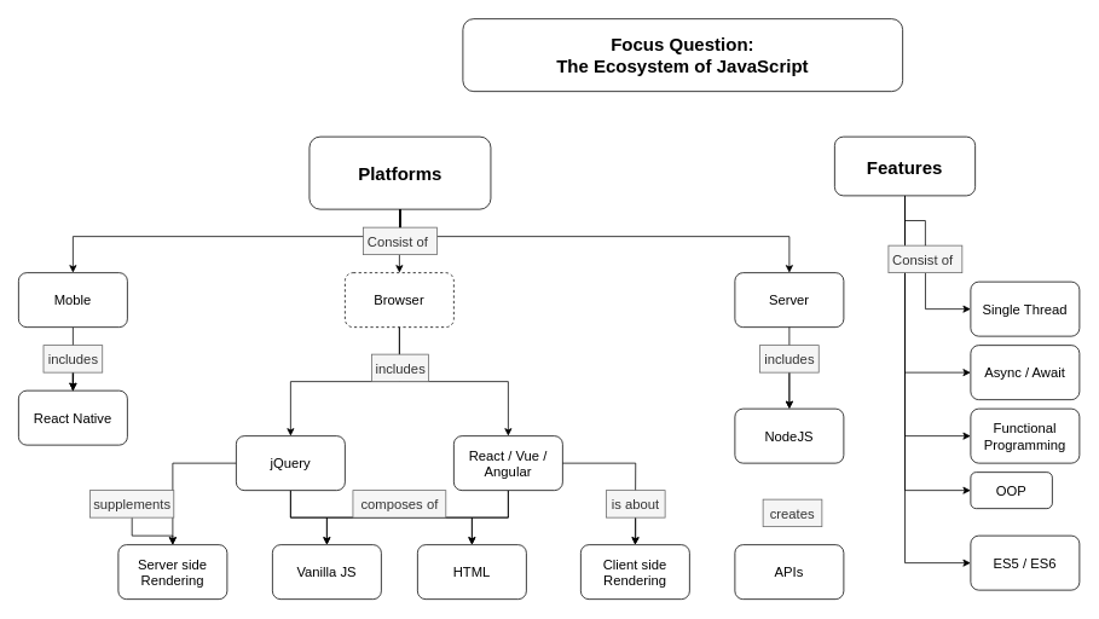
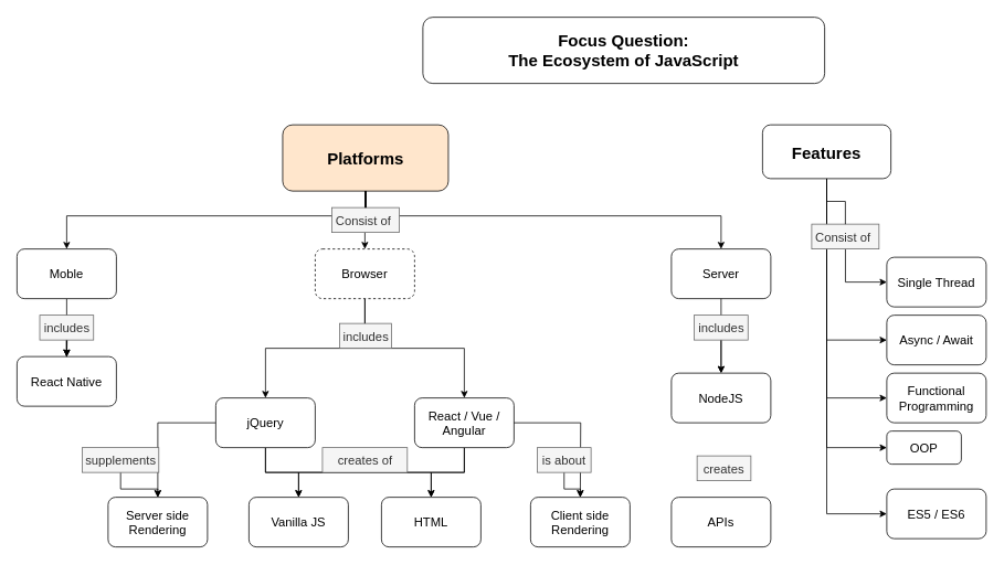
  <mxCell id="0" />
  <mxCell id="1" parent="0" />
  <mxCell id="2" style="edgeStyle=orthogonalEdgeStyle;rounded=0;orthogonalLoop=1;jettySize=auto;html=1;fontSize=15;entryX=0.5;entryY=0;entryDx=0;entryDy=0;" parent="1" source="24" target="25" edge="1"><mxGeometry relative="1" as="geometry"><mxPoint x="80" y="360" as="sourcePoint" /><mxPoint x="80" y="420" as="targetPoint" /></mxGeometry></mxCell>
  <mxCell id="3" style="edgeStyle=orthogonalEdgeStyle;rounded=0;orthogonalLoop=1;jettySize=auto;html=1;entryX=0.5;entryY=0;entryDx=0;entryDy=0;fontSize=15;" parent="1" source="11" target="21" edge="1"><mxGeometry relative="1" as="geometry"><mxPoint x="260" y="510" as="sourcePoint" /><mxPoint x="190" y="600" as="targetPoint" /></mxGeometry></mxCell>
  <mxCell id="4" value="Focus Question:&lt;br&gt;The Ecosystem of JavaScript" style="rounded=1;whiteSpace=wrap;html=1;fontSize=20;fontStyle=1" parent="1" vertex="1"><mxGeometry x="510" y="20" width="485" height="80" as="geometry" /></mxCell>
  <mxCell id="5" style="edgeStyle=orthogonalEdgeStyle;rounded=0;orthogonalLoop=1;jettySize=auto;html=1;entryX=0.5;entryY=0;entryDx=0;entryDy=0;fontSize=15;" parent="1" source="7" target="11" edge="1"><mxGeometry relative="1" as="geometry" /></mxCell>
  <mxCell id="6" style="edgeStyle=orthogonalEdgeStyle;rounded=0;orthogonalLoop=1;jettySize=auto;html=1;entryX=0.5;entryY=0;entryDx=0;entryDy=0;fontSize=15;" parent="1" source="7" target="18" edge="1"><mxGeometry relative="1" as="geometry" /></mxCell>
  <mxCell id="7" value="Browser" style="rounded=1;whiteSpace=wrap;html=1;fontSize=15;dashed=1;" parent="1" vertex="1"><mxGeometry x="380" y="300" width="120" height="60" as="geometry" /></mxCell>
  <mxCell id="8" style="edgeStyle=orthogonalEdgeStyle;rounded=0;orthogonalLoop=1;jettySize=auto;html=1;entryX=0.5;entryY=0;entryDx=0;entryDy=0;fontSize=15;" parent="1" source="11" target="20" edge="1"><mxGeometry relative="1" as="geometry" /></mxCell>
  <mxCell id="9" style="edgeStyle=orthogonalEdgeStyle;rounded=0;orthogonalLoop=1;jettySize=auto;html=1;fontSize=15;" parent="1" source="11" target="12" edge="1"><mxGeometry relative="1" as="geometry"><Array as="points"><mxPoint x="320" y="570" /><mxPoint x="520" y="570" /></Array></mxGeometry></mxCell>
  <mxCell id="10" style="edgeStyle=orthogonalEdgeStyle;rounded=0;orthogonalLoop=1;jettySize=auto;html=1;entryX=0.5;entryY=0;entryDx=0;entryDy=0;fontSize=15;" parent="1" source="40" target="21" edge="1"><mxGeometry relative="1" as="geometry" /></mxCell>
  <mxCell id="11" value="jQuery" style="rounded=1;whiteSpace=wrap;html=1;fontSize=15;" parent="1" vertex="1"><mxGeometry x="260" y="480" width="120" height="60" as="geometry" /></mxCell>
  <mxCell id="12" value="HTML" style="rounded=1;whiteSpace=wrap;html=1;fontSize=15;" parent="1" vertex="1"><mxGeometry x="460" y="600" width="120" height="60" as="geometry" /></mxCell>
  <mxCell id="13" style="edgeStyle=orthogonalEdgeStyle;rounded=0;orthogonalLoop=1;jettySize=auto;html=1;entryX=0.5;entryY=0;entryDx=0;entryDy=0;fontSize=15;" parent="1" source="39" target="19" edge="1"><mxGeometry relative="1" as="geometry" /></mxCell>
  <mxCell id="14" value="Server" style="rounded=1;whiteSpace=wrap;html=1;fontSize=15;" parent="1" vertex="1"><mxGeometry x="810" y="300" width="120" height="60" as="geometry" /></mxCell>
  <mxCell id="15" style="edgeStyle=orthogonalEdgeStyle;rounded=0;orthogonalLoop=1;jettySize=auto;html=1;entryX=0.5;entryY=0;entryDx=0;entryDy=0;fontSize=15;" parent="1" source="18" target="20" edge="1"><mxGeometry relative="1" as="geometry"><Array as="points"><mxPoint x="560" y="570" /><mxPoint x="360" y="570" /></Array></mxGeometry></mxCell>
  <mxCell id="16" style="edgeStyle=orthogonalEdgeStyle;rounded=0;orthogonalLoop=1;jettySize=auto;html=1;entryX=0.5;entryY=0;entryDx=0;entryDy=0;fontSize=15;" parent="1" source="18" target="12" edge="1"><mxGeometry relative="1" as="geometry" /></mxCell>
  <mxCell id="17" style="edgeStyle=orthogonalEdgeStyle;rounded=0;orthogonalLoop=1;jettySize=auto;html=1;entryX=0.5;entryY=0;entryDx=0;entryDy=0;fontSize=15;" parent="1" source="36" target="22" edge="1"><mxGeometry relative="1" as="geometry" /></mxCell>
  <mxCell id="18" value="React / Vue / Angular" style="rounded=1;whiteSpace=wrap;html=1;fontSize=15;" parent="1" vertex="1"><mxGeometry x="500" y="480" width="120" height="60" as="geometry" /></mxCell>
  <mxCell id="19" value="NodeJS" style="rounded=1;whiteSpace=wrap;html=1;fontSize=15;" parent="1" vertex="1"><mxGeometry x="810" y="450" width="120" height="60" as="geometry" /></mxCell>
  <mxCell id="20" value="Vanilla&amp;nbsp;JS" style="rounded=1;whiteSpace=wrap;html=1;fontSize=15;" parent="1" vertex="1"><mxGeometry x="300" y="600" width="120" height="60" as="geometry" /></mxCell>
  <mxCell id="21" value="&lt;span style=&quot;font-size: 15px&quot;&gt;Server side &lt;br style=&quot;font-size: 15px&quot;&gt;Rendering&lt;/span&gt;" style="rounded=1;whiteSpace=wrap;html=1;fontSize=15;" parent="1" vertex="1"><mxGeometry x="130" y="600" width="120" height="60" as="geometry" /></mxCell>
  <mxCell id="22" value="Client side&lt;br style=&quot;font-size: 15px;&quot;&gt;Rendering" style="rounded=1;whiteSpace=wrap;html=1;fontSize=15;" parent="1" vertex="1"><mxGeometry x="640" y="600" width="120" height="60" as="geometry" /></mxCell>
  <mxCell id="23" style="edgeStyle=orthogonalEdgeStyle;rounded=0;orthogonalLoop=1;jettySize=auto;html=1;entryX=0.5;entryY=0;entryDx=0;entryDy=0;fontSize=15;" parent="1" target="25" edge="1"><mxGeometry relative="1" as="geometry"><mxPoint x="79.941" y="390" as="sourcePoint" /></mxGeometry></mxCell>
  <mxCell id="24" value="Moble" style="rounded=1;whiteSpace=wrap;html=1;fontSize=15;" parent="1" vertex="1"><mxGeometry x="20" y="300" width="120" height="60" as="geometry" /></mxCell>
  <mxCell id="25" value="React Native" style="rounded=1;whiteSpace=wrap;html=1;fontSize=15;" parent="1" vertex="1"><mxGeometry x="20" y="430" width="120" height="60" as="geometry" /></mxCell>
  <mxCell id="26" value="Single Thread" style="rounded=1;whiteSpace=wrap;html=1;fontSize=15;" parent="1" vertex="1"><mxGeometry x="1070" y="310" width="120" height="60" as="geometry" /></mxCell>
  <mxCell id="27" value="Async / Await" style="rounded=1;whiteSpace=wrap;html=1;fontSize=15;" parent="1" vertex="1"><mxGeometry x="1070" y="380" width="120" height="60" as="geometry" /></mxCell>
  <mxCell id="28" value="&lt;span style=&quot;font-size: 15px;&quot;&gt;Functional Programming&lt;/span&gt;" style="rounded=1;whiteSpace=wrap;html=1;fontSize=15;fontStyle=0" parent="1" vertex="1"><mxGeometry x="1070" y="450" width="120" height="60" as="geometry" /></mxCell>
  <mxCell id="29" value="OOP" style="rounded=1;whiteSpace=wrap;html=1;fontSize=15;" parent="1" vertex="1"><mxGeometry x="1070" y="520" width="90" height="40" as="geometry" /></mxCell>
  <mxCell id="30" value="ES5 / ES6" style="rounded=1;whiteSpace=wrap;html=1;fontSize=15;" parent="1" vertex="1"><mxGeometry x="1070" y="590" width="120" height="60" as="geometry" /></mxCell>
  <mxCell id="31" value="APIs" style="rounded=1;whiteSpace=wrap;html=1;fontSize=15;" parent="1" vertex="1"><mxGeometry x="810" y="600" width="120" height="60" as="geometry" /></mxCell>
  <mxCell id="32" style="edgeStyle=orthogonalEdgeStyle;rounded=0;orthogonalLoop=1;jettySize=auto;html=1;entryX=0.5;entryY=0;entryDx=0;entryDy=0;fontSize=15;" parent="1" source="41" target="25" edge="1"><mxGeometry relative="1" as="geometry"><mxPoint x="80" y="360" as="sourcePoint" /><mxPoint x="80" y="360" as="targetPoint" /></mxGeometry></mxCell>
  <mxCell id="33" value="includes" style="text;html=1;align=center;verticalAlign=middle;whiteSpace=wrap;rounded=0;fillColor=#f5f5f5;strokeColor=#666666;fontColor=#333333;fontSize=15;" parent="1" vertex="1"><mxGeometry x="409.5" y="390" width="62.5" height="30" as="geometry" /></mxCell>
- <mxCell id="34" value="composes of" style="text;html=1;align=center;verticalAlign=middle;whiteSpace=wrap;rounded=0;fillColor=#f5f5f5;strokeColor=#666666;fontColor=#333333;fontSize=15;" parent="1" vertex="1"><mxGeometry x="388.75" y="540" width="102.5" height="30" as="geometry" /></mxCell>
+ <mxCell id="34" value="creates of" style="text;html=1;align=center;verticalAlign=middle;whiteSpace=wrap;rounded=0;fillColor=#f5f5f5;strokeColor=#666666;fontColor=#333333;fontSize=15;" parent="1" vertex="1"><mxGeometry x="388.75" y="540" width="102.5" height="30" as="geometry" /></mxCell>
  <mxCell id="35" style="edgeStyle=orthogonalEdgeStyle;rounded=0;orthogonalLoop=1;jettySize=auto;html=1;fontSize=15;" parent="1" source="18" edge="1"><mxGeometry relative="1" as="geometry"><mxPoint x="620" y="510" as="sourcePoint" /><mxPoint x="700" y="600" as="targetPoint" /></mxGeometry></mxCell>
- <mxCell id="36" value="is about" style="text;html=1;align=center;verticalAlign=middle;whiteSpace=wrap;rounded=0;fillColor=#f5f5f5;strokeColor=#666666;fontColor=#333333;fontSize=15;" parent="1" vertex="1"><mxGeometry x="668" y="540" width="65" height="30" as="geometry" /></mxCell>
+ <mxCell id="36" value="is about" style="text;html=1;align=center;verticalAlign=middle;whiteSpace=wrap;rounded=0;fillColor=#f5f5f5;strokeColor=#666666;fontColor=#333333;fontSize=15;" parent="1" vertex="1"><mxGeometry x="648" y="540" width="65" height="30" as="geometry" /></mxCell>
  <mxCell id="37" value="creates" style="text;html=1;align=center;verticalAlign=middle;whiteSpace=wrap;rounded=0;fillColor=#f5f5f5;strokeColor=#666666;fontColor=#333333;fontSize=15;" parent="1" vertex="1"><mxGeometry x="841" y="550" width="65" height="30" as="geometry" /></mxCell>
  <mxCell id="38" style="edgeStyle=orthogonalEdgeStyle;rounded=0;orthogonalLoop=1;jettySize=auto;html=1;entryX=0.5;entryY=0;entryDx=0;entryDy=0;fontSize=15;" parent="1" source="14" target="19" edge="1"><mxGeometry relative="1" as="geometry"><mxPoint x="870" y="360" as="sourcePoint" /><mxPoint x="870" y="480" as="targetPoint" /></mxGeometry></mxCell>
  <mxCell id="39" value="includes" style="text;html=1;align=center;verticalAlign=middle;whiteSpace=wrap;rounded=0;fillColor=#f5f5f5;strokeColor=#666666;fontColor=#333333;fontSize=15;" parent="1" vertex="1"><mxGeometry x="837.5" y="380" width="65" height="30" as="geometry" /></mxCell>
  <mxCell id="40" value="supplements" style="text;html=1;align=center;verticalAlign=middle;whiteSpace=wrap;rounded=0;fillColor=#f5f5f5;strokeColor=#666666;fontColor=#333333;fontSize=15;" parent="1" vertex="1"><mxGeometry x="98.75" y="540" width="92.5" height="30" as="geometry" /></mxCell>
  <mxCell id="41" value="includes" style="text;html=1;align=center;verticalAlign=middle;whiteSpace=wrap;rounded=0;fillColor=#f5f5f5;strokeColor=#666666;fontColor=#333333;fontSize=15;" parent="1" vertex="1"><mxGeometry x="47.5" y="380" width="65" height="30" as="geometry" /></mxCell>
  <mxCell id="42" style="edgeStyle=orthogonalEdgeStyle;rounded=0;orthogonalLoop=1;jettySize=auto;html=1;entryX=0.5;entryY=0;entryDx=0;entryDy=0;fontSize=20;" parent="1" source="45" target="24" edge="1"><mxGeometry relative="1" as="geometry"><Array as="points"><mxPoint x="441" y="260" /><mxPoint x="80" y="260" /></Array></mxGeometry></mxCell>
  <mxCell id="43" style="edgeStyle=orthogonalEdgeStyle;rounded=0;orthogonalLoop=1;jettySize=auto;html=1;entryX=0.5;entryY=0;entryDx=0;entryDy=0;fontSize=20;startArrow=none;" parent="1" source="53" target="7" edge="1"><mxGeometry relative="1" as="geometry"><Array as="points"><mxPoint x="441" y="265" /></Array></mxGeometry></mxCell>
  <mxCell id="44" style="edgeStyle=orthogonalEdgeStyle;rounded=0;orthogonalLoop=1;jettySize=auto;html=1;entryX=0.5;entryY=0;entryDx=0;entryDy=0;fontSize=20;startArrow=none;" parent="1" source="53" target="14" edge="1"><mxGeometry relative="1" as="geometry"><Array as="points"><mxPoint x="441" y="260" /><mxPoint x="870" y="260" /></Array></mxGeometry></mxCell>
- <mxCell id="45" value="Platforms" style="rounded=1;whiteSpace=wrap;html=1;fontSize=20;fontStyle=1" parent="1" vertex="1"><mxGeometry x="340.75" y="150" width="200" height="80" as="geometry" /></mxCell>
+ <mxCell id="45" value="Platforms" style="rounded=1;whiteSpace=wrap;html=1;fontSize=20;fontStyle=1;fillColor=#ffe6cc;" parent="1" vertex="1"><mxGeometry x="340.75" y="150" width="200" height="80" as="geometry" /></mxCell>
  <mxCell id="46" style="edgeStyle=orthogonalEdgeStyle;rounded=0;orthogonalLoop=1;jettySize=auto;html=1;entryX=0;entryY=0.5;entryDx=0;entryDy=0;fontSize=20;startArrow=none;" parent="1" source="55" target="26" edge="1"><mxGeometry relative="1" as="geometry"><Array as="points"><mxPoint x="1020" y="340" /></Array></mxGeometry></mxCell>
  <mxCell id="47" style="edgeStyle=orthogonalEdgeStyle;rounded=0;orthogonalLoop=1;jettySize=auto;html=1;exitX=0.5;exitY=1;exitDx=0;exitDy=0;entryX=0;entryY=0.5;entryDx=0;entryDy=0;fontSize=20;" edge="1" parent="1" source="51" target="27"><mxGeometry relative="1" as="geometry" /></mxCell>
  <mxCell id="48" style="edgeStyle=orthogonalEdgeStyle;rounded=0;orthogonalLoop=1;jettySize=auto;html=1;exitX=0.5;exitY=1;exitDx=0;exitDy=0;fontSize=20;entryX=0;entryY=0.5;entryDx=0;entryDy=0;" edge="1" parent="1" source="51" target="28"><mxGeometry relative="1" as="geometry"><mxPoint x="1060" y="480" as="targetPoint" /></mxGeometry></mxCell>
  <mxCell id="49" style="edgeStyle=orthogonalEdgeStyle;rounded=0;orthogonalLoop=1;jettySize=auto;html=1;exitX=0.5;exitY=1;exitDx=0;exitDy=0;entryX=0;entryY=0.5;entryDx=0;entryDy=0;fontSize=20;" edge="1" parent="1" source="51" target="29"><mxGeometry relative="1" as="geometry" /></mxCell>
  <mxCell id="50" style="edgeStyle=orthogonalEdgeStyle;rounded=0;orthogonalLoop=1;jettySize=auto;html=1;exitX=0.5;exitY=1;exitDx=0;exitDy=0;entryX=0;entryY=0.5;entryDx=0;entryDy=0;fontSize=20;" edge="1" parent="1" source="51" target="30"><mxGeometry relative="1" as="geometry" /></mxCell>
  <mxCell id="51" value="Features" style="rounded=1;whiteSpace=wrap;html=1;fontSize=20;fontStyle=1" parent="1" vertex="1"><mxGeometry x="920" y="150" width="155" height="65" as="geometry" /></mxCell>
  <mxCell id="52" value="" style="edgeStyle=orthogonalEdgeStyle;rounded=0;orthogonalLoop=1;jettySize=auto;html=1;entryX=0.5;entryY=0;entryDx=0;entryDy=0;fontSize=20;endArrow=none;" edge="1" parent="1" source="45" target="53"><mxGeometry relative="1" as="geometry"><Array as="points" /><mxPoint x="440" y="230" as="sourcePoint" /><mxPoint x="440" y="300" as="targetPoint" /></mxGeometry></mxCell>
  <mxCell id="53" value="Consist of&amp;nbsp;" style="text;html=1;align=center;verticalAlign=middle;whiteSpace=wrap;rounded=0;fillColor=#f5f5f5;strokeColor=#666666;fontColor=#333333;fontSize=15;" vertex="1" parent="1"><mxGeometry x="400.13" y="250" width="81.25" height="30" as="geometry" /></mxCell>
  <mxCell id="54" value="" style="edgeStyle=orthogonalEdgeStyle;rounded=0;orthogonalLoop=1;jettySize=auto;html=1;entryX=0.5;entryY=0;entryDx=0;entryDy=0;fontSize=20;endArrow=none;" edge="1" parent="1" source="45" target="53"><mxGeometry relative="1" as="geometry"><Array as="points" /><mxPoint x="440.8" y="230" as="sourcePoint" /><mxPoint x="870" y="300" as="targetPoint" /></mxGeometry></mxCell>
  <mxCell id="55" value="Consist of&amp;nbsp;" style="text;html=1;align=center;verticalAlign=middle;whiteSpace=wrap;rounded=0;fillColor=#f5f5f5;strokeColor=#666666;fontColor=#333333;fontSize=15;" vertex="1" parent="1"><mxGeometry x="979.38" y="270" width="81.25" height="30" as="geometry" /></mxCell>
  <mxCell id="56" value="" style="edgeStyle=orthogonalEdgeStyle;rounded=0;orthogonalLoop=1;jettySize=auto;html=1;entryX=0.5;entryY=0;entryDx=0;entryDy=0;fontSize=20;endArrow=none;" edge="1" parent="1" source="51" target="55"><mxGeometry relative="1" as="geometry"><mxPoint x="1020" y="230" as="sourcePoint" /><mxPoint x="1020" y="310" as="targetPoint" /></mxGeometry></mxCell>
